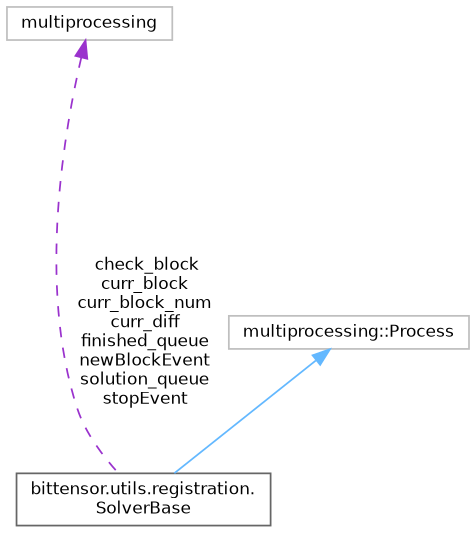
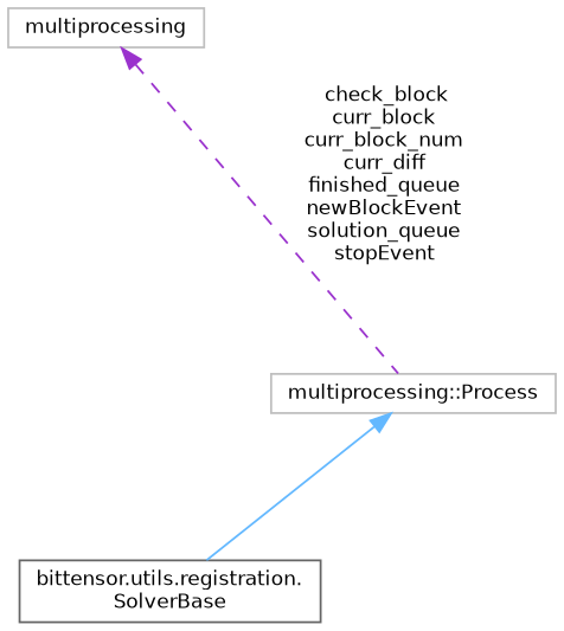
  digraph {
    node [color=grey75 fillcolor=white fontname=Helvetica fontsize=10 shape=box style=filled]
    edge [dir=back fontname=Helvetica fontsize=10 labelfontname=Helvetica labelfontsize=10]
    n1 [color=gray40 height=0.2 label="bittensor.utils.registration.\lSolverBase" width=0.4]
    n2 [height=0.2 label="multiprocessing::Process" width=0.4]
    n3 [height=0.2 label=multiprocessing width=0.4]
    n2 -> n1 [color=steelblue1 style=solid]
-   n3 -> n1 [color=darkorchid3 label=" check_block\ncurr_block\ncurr_block_num\ncurr_diff\nfinished_queue\nnewBlockEvent\nsolution_queue\nstopEvent" style=dashed]
+   n3 -> n2 [color=darkorchid3 label=" check_block\ncurr_block\ncurr_block_num\ncurr_diff\nfinished_queue\nnewBlockEvent\nsolution_queue\nstopEvent" style=dashed]
  }
